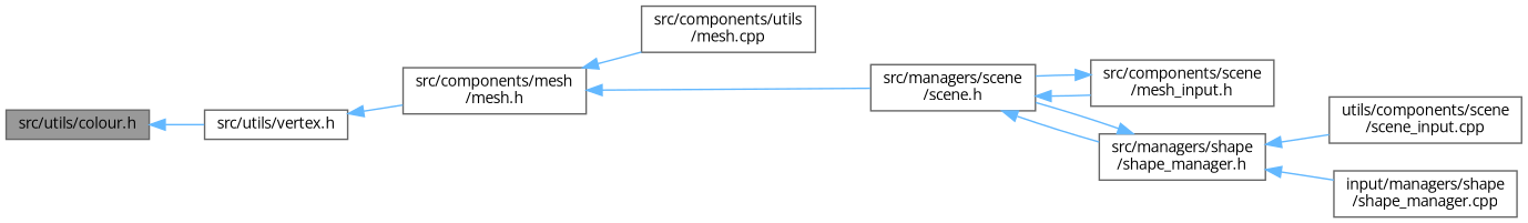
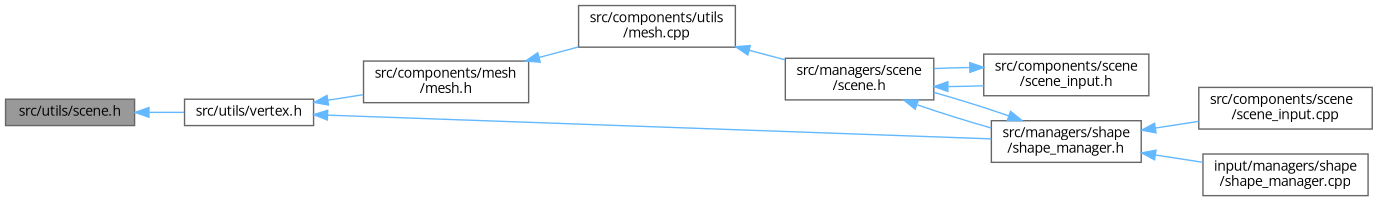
  digraph {
    fontname="Open Sans"
    rankdir=LR
    node [color=grey40 fillcolor=white fontname="Open Sans" fontsize=10 shape=box style=filled]
    edge [color=steelblue1 dir=back fontname="Open Sans" fontsize=10 labelfontname=Helvetica labelfontsize=10 style=solid]
-   n1 [color=gray40 fillcolor=grey60 fontcolor=black height=0.2 label="src/utils/colour.h" width=0.4]
+   n1 [color=gray40 fillcolor=grey60 fontcolor=black height=0.2 label="src/utils/scene.h" width=0.4]
    n2 [height=0.2 label="src/utils/vertex.h" width=0.4]
    n3 [height=0.2 label="src/components/mesh\l/mesh.h" width=0.4]
    n4 [height=0.2 label="src/managers/shape\l/shape_manager.h" width=0.4]
    n5 [height=0.2 label="src/components/utils\l/mesh.cpp" width=0.4]
    n6 [height=0.2 label="src/managers/scene\l/scene.h" width=0.4]
-   n7 [height=0.2 label="utils/components/scene\l/scene_input.cpp" width=0.4]
+   n7 [height=0.2 label="src/components/scene\l/scene_input.cpp" width=0.4]
    n8 [height=0.2 label="input/managers/shape\l/shape_manager.cpp" width=0.4]
-   n9 [height=0.2 label="src/components/scene\l/mesh_input.h" width=0.4]
+   n9 [height=0.2 label="src/components/scene\l/scene_input.h" width=0.4]
    n1 -> n2
    n2 -> n3
+   n2 -> n4
    n3 -> n5
-   n3 -> n6
+   n5 -> n6
    n4 -> n6
    n4 -> n7
    n4 -> n8
    n6 -> n4
    n6 -> n9
    n9 -> n6
  }
